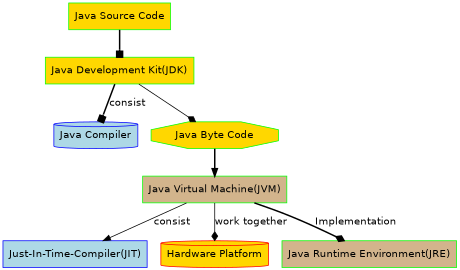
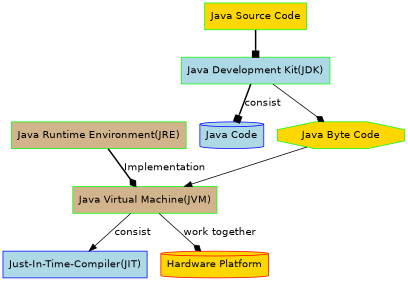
  digraph {
    fontname="DejaVu Sans"
    node [color=green fillcolor=lightblue fontname="DejaVu Sans" shape=box style=filled]
    edge [arrowhead=diamond fontname="DejaVu Sans" style=bold]
-   "Java Development Kit(JDK)" [fillcolor=gold]
+   "Java Development Kit(JDK)"
    "Java Source Code" [fillcolor=gold]
-   "Java Compiler" [color=blue shape=cylinder]
+   "Java Compiler" [color=blue shape=cylinder label="Java Code"]
    "Java Byte Code" [fillcolor=gold shape=octagon]
    "Java Virtual Machine(JVM)" [fillcolor=tan]
    "Just-In-Time-Compiler(JIT)" [color=blue]
    "Hardware Platform" [color=red fillcolor=gold shape=cylinder]
    "Java Runtime Environment(JRE)" [fillcolor=tan]
    "Java Development Kit(JDK)" -> "Java Compiler" [arrowhead=box label=consist]
    "Java Development Kit(JDK)" -> "Java Byte Code" [style=solid]
    "Java Source Code" -> "Java Development Kit(JDK)" [arrowhead=box]
-   "Java Byte Code" -> "Java Virtual Machine(JVM)" [arrowhead=normal]
+   "Java Byte Code" -> "Java Virtual Machine(JVM)" [arrowhead=normal style=solid]
    "Java Virtual Machine(JVM)" -> "Just-In-Time-Compiler(JIT)" [arrowhead=normal label=consist style=""]
    "Java Virtual Machine(JVM)" -> "Hardware Platform" [label="work together" style=""]
-   "Java Virtual Machine(JVM)" -> "Java Runtime Environment(JRE)" [label=Implementation]
+   "Java Runtime Environment(JRE)" -> "Java Virtual Machine(JVM)" [label=Implementation]
  }
